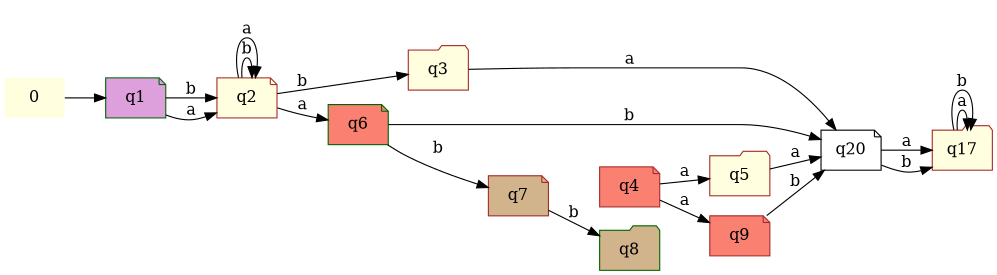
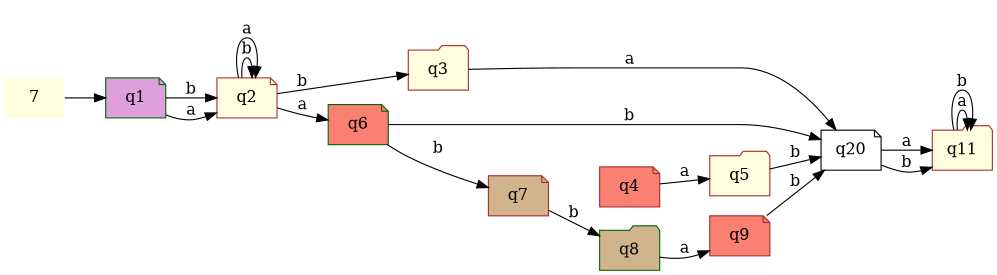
  digraph {
    rankdir=LR
    node [color=brown fillcolor=lightyellow shape=note style=filled]
-   q11 [shape=folder label=q17]
+   q11 [shape=folder]
    q1 [color=darkgreen fillcolor=plum]
    q2
    q3 [shape=folder]
    q6 [color=darkgreen fillcolor=salmon]
    n6 [color=black fillcolor=white label=q20]
    q7 [fillcolor=tan]
    q4 [fillcolor=salmon]
    q5 [shape=folder]
    q8 [color=darkgreen fillcolor=tan shape=folder]
    q9 [fillcolor=salmon]
-   0 [color=darkgreen shape=none]
+   0 [color=darkgreen shape=none label=7]
    q11 -> q11 [label=a]
    q11 -> q11 [label=b]
    q1 -> q2 [label=b]
    q1 -> q2 [label=a]
    q2 -> q2 [label=b]
    q2 -> q2 [label=a]
    q2 -> q3 [label=b]
    q2 -> q6 [label=a]
    q3 -> n6 [label=a]
    q6 -> n6 [label=b]
    q6 -> q7 [label=b]
    n6 -> q11 [label=a]
    n6 -> q11 [label=b]
    q7 -> q8 [label=b]
    q4 -> q5 [label=a]
-   q5 -> n6 [label=a]
-   q4 -> q9 [label=a]
+   q5 -> n6 [label=b]
+   q8 -> q9 [label=a]
    q9 -> n6 [label=b]
    0 -> q1
  }
